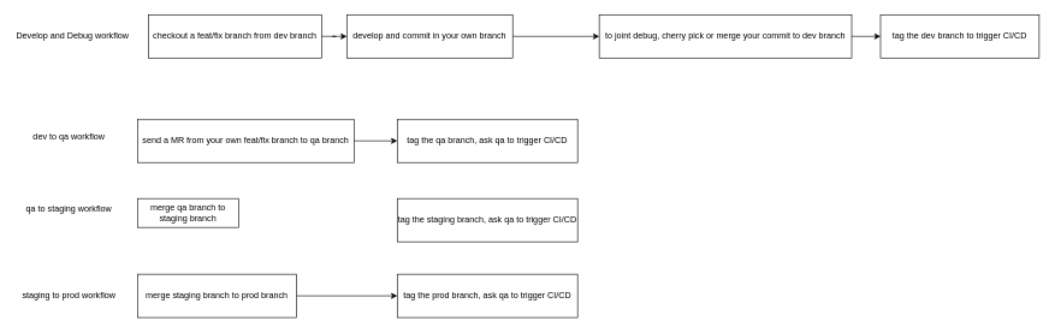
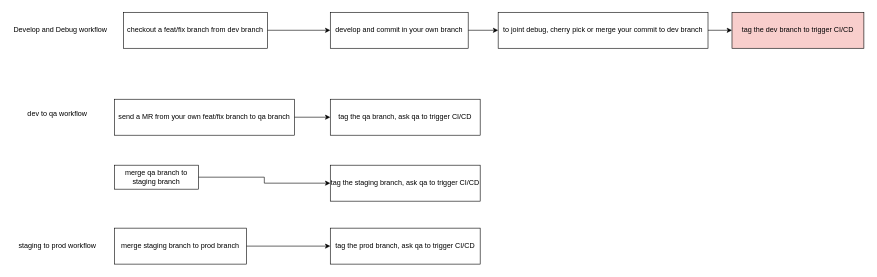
  <mxCell id="0" />
  <mxCell id="1" parent="0" />
  <mxCell id="2" value="Develop and Debug workflow" style="text;html=1;strokeColor=none;fillColor=none;align=center;verticalAlign=middle;whiteSpace=wrap;rounded=0;" vertex="1" parent="1"><mxGeometry x="20" y="35" width="160" height="30" as="geometry" /></mxCell>
  <mxCell id="3" value="" style="edgeStyle=orthogonalEdgeStyle;rounded=0;orthogonalLoop=1;jettySize=auto;html=1;" edge="1" parent="1" source="4" target="6"><mxGeometry relative="1" as="geometry" /></mxCell>
  <mxCell id="4" value="checkout a feat/fix branch from dev branch" style="rounded=0;whiteSpace=wrap;html=1;" vertex="1" parent="1"><mxGeometry x="205" y="20" width="240" height="60" as="geometry" /></mxCell>
  <mxCell id="5" value="" style="edgeStyle=orthogonalEdgeStyle;rounded=0;orthogonalLoop=1;jettySize=auto;html=1;" edge="1" parent="1" source="6" target="8"><mxGeometry relative="1" as="geometry" /></mxCell>
- <mxCell id="6" value="develop and commit in your own branch" style="rounded=0;whiteSpace=wrap;html=1;" vertex="1" parent="1"><mxGeometry x="480" y="20" width="230" height="60" as="geometry" /></mxCell>
+ <mxCell id="6" value="develop and commit in your own branch" style="rounded=0;whiteSpace=wrap;html=1;" vertex="1" parent="1"><mxGeometry x="550" y="20" width="230" height="60" as="geometry" /></mxCell>
  <mxCell id="7" value="" style="edgeStyle=orthogonalEdgeStyle;rounded=0;orthogonalLoop=1;jettySize=auto;html=1;" edge="1" parent="1" source="8" target="9"><mxGeometry relative="1" as="geometry" /></mxCell>
  <mxCell id="8" value="to joint debug, cherry pick or merge your commit to dev branch" style="rounded=0;whiteSpace=wrap;html=1;" vertex="1" parent="1"><mxGeometry x="830" y="20" width="350" height="60" as="geometry" /></mxCell>
- <mxCell id="9" value="tag the dev branch to trigger CI/CD" style="rounded=0;whiteSpace=wrap;html=1;" vertex="1" parent="1"><mxGeometry x="1220" y="20" width="220" height="60" as="geometry" /></mxCell>
+ <mxCell id="9" value="tag the dev branch to trigger CI/CD" style="rounded=0;whiteSpace=wrap;html=1;fillColor=#f8cecc;" vertex="1" parent="1"><mxGeometry x="1220" y="20" width="220" height="60" as="geometry" /></mxCell>
  <mxCell id="10" value="dev to qa workflow" style="text;html=1;strokeColor=none;fillColor=none;align=center;verticalAlign=middle;whiteSpace=wrap;rounded=0;" vertex="1" parent="1"><mxGeometry x="20" y="175" width="150" height="30" as="geometry" /></mxCell>
  <mxCell id="11" value="" style="edgeStyle=orthogonalEdgeStyle;rounded=0;orthogonalLoop=1;jettySize=auto;html=1;" edge="1" parent="1" source="12" target="13"><mxGeometry relative="1" as="geometry" /></mxCell>
  <mxCell id="12" value="send a MR from your own feat/fix branch to qa branch" style="rounded=0;whiteSpace=wrap;html=1;" vertex="1" parent="1"><mxGeometry x="190" y="165" width="300" height="60" as="geometry" /></mxCell>
  <mxCell id="13" value="tag the qa branch, ask qa to trigger CI/CD" style="rounded=0;whiteSpace=wrap;html=1;" vertex="1" parent="1"><mxGeometry x="550" y="165" width="250" height="60" as="geometry" /></mxCell>
- <mxCell id="14" value="qa to staging workflow" style="text;html=1;strokeColor=none;fillColor=none;align=center;verticalAlign=middle;whiteSpace=wrap;rounded=0;" vertex="1" parent="1"><mxGeometry x="25" y="275" width="140" height="30" as="geometry" /></mxCell>
+ <mxCell id="15" value="" style="edgeStyle=orthogonalEdgeStyle;rounded=0;orthogonalLoop=1;jettySize=auto;html=1;" edge="1" parent="1" source="16" target="17"><mxGeometry relative="1" as="geometry" /></mxCell>
  <mxCell id="16" value="merge qa branch to staging branch" style="rounded=0;whiteSpace=wrap;html=1;" vertex="1" parent="1"><mxGeometry x="190" y="275" width="140" height="40" as="geometry" /></mxCell>
  <mxCell id="17" value="tag the staging branch, ask qa to trigger CI/CD" style="rounded=0;whiteSpace=wrap;html=1;" vertex="1" parent="1"><mxGeometry x="550" y="275" width="250" height="60" as="geometry" /></mxCell>
  <mxCell id="18" value="staging to prod workflow" style="text;html=1;strokeColor=none;fillColor=none;align=center;verticalAlign=middle;whiteSpace=wrap;rounded=0;" vertex="1" parent="1"><mxGeometry x="25" y="395" width="140" height="30" as="geometry" /></mxCell>
  <mxCell id="19" value="" style="edgeStyle=orthogonalEdgeStyle;rounded=0;orthogonalLoop=1;jettySize=auto;html=1;" edge="1" parent="1" source="20" target="21"><mxGeometry relative="1" as="geometry" /></mxCell>
  <mxCell id="20" value="merge staging branch to prod branch" style="rounded=0;whiteSpace=wrap;html=1;" vertex="1" parent="1"><mxGeometry x="190" y="380" width="220" height="60" as="geometry" /></mxCell>
  <mxCell id="21" value="tag the prod branch, ask qa to trigger CI/CD" style="rounded=0;whiteSpace=wrap;html=1;" vertex="1" parent="1"><mxGeometry x="550" y="380" width="250" height="60" as="geometry" /></mxCell>
